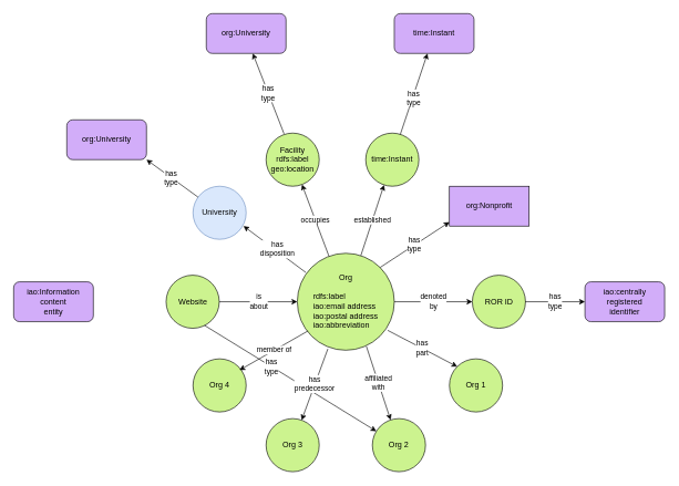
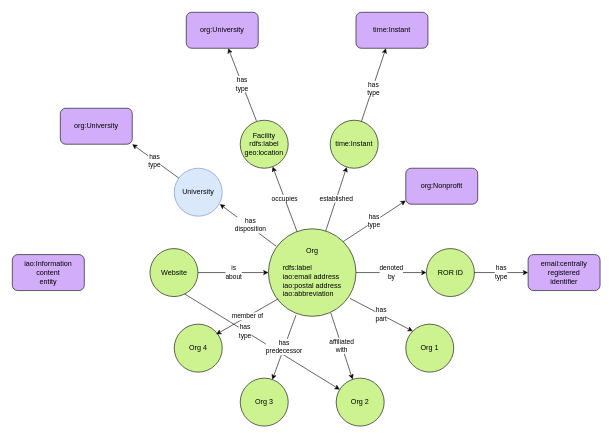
  <mxCell id="0" />
  <mxCell id="1" parent="0" />
  <mxCell id="2" value="Org 2" style="ellipse;whiteSpace=wrap;html=1;aspect=fixed;fillColor=#CCF38F;" parent="1" vertex="1"><mxGeometry x="560" y="630" width="80" height="80" as="geometry" /></mxCell>
  <mxCell id="3" value="Org 1" style="ellipse;whiteSpace=wrap;html=1;aspect=fixed;fillColor=#CCF38F;" parent="1" vertex="1"><mxGeometry x="676" y="540" width="80" height="80" as="geometry" /></mxCell>
  <mxCell id="4" value="ROR ID" style="ellipse;whiteSpace=wrap;html=1;aspect=fixed;fillColor=#CCF38F;" parent="1" vertex="1"><mxGeometry x="710.5" y="414" width="80" height="80" as="geometry" /></mxCell>
  <mxCell id="5" value="University" style="ellipse;whiteSpace=wrap;html=1;aspect=fixed;fillColor=#dae8fc;strokeColor=#6c8ebf;" parent="1" vertex="1"><mxGeometry x="290" y="280" width="80" height="80" as="geometry" /></mxCell>
  <mxCell id="6" value="Org 3&lt;span style=&quot;color: rgba(0 , 0 , 0 , 0) ; font-family: monospace ; font-size: 0px&quot;&gt;%3CmxGraphModel%3E%3Croot%3E%3CmxCell%20id%3D%220%22%2F%3E%3CmxCell%20id%3D%221%22%20parent%3D%220%22%2F%3E%3CmxCell%20id%3D%222%22%20value%3D%22Org%201%22%20style%3D%22ellipse%3BwhiteSpace%3Dwrap%3Bhtml%3D1%3Baspect%3Dfixed%3BfillColor%3D%23CCF38F%3B%22%20vertex%3D%221%22%20parent%3D%221%22%3E%3CmxGeometry%20x%3D%22590%22%20y%3D%22360%22%20width%3D%2280%22%20height%3D%2280%22%20as%3D%22geometry%22%2F%3E%3C%2FmxCell%3E%3C%2Froot%3E%3C%2FmxGraphModel%3E&lt;/span&gt;" style="ellipse;whiteSpace=wrap;html=1;aspect=fixed;fillColor=#CCF38F;" parent="1" vertex="1"><mxGeometry x="400" y="630" width="80" height="80" as="geometry" /></mxCell>
  <mxCell id="7" value="is&lt;br&gt;about" style="edgeStyle=orthogonalEdgeStyle;rounded=0;orthogonalLoop=1;jettySize=auto;html=1;exitX=1;exitY=0.5;exitDx=0;exitDy=0;" parent="1" source="9" target="13" edge="1"><mxGeometry relative="1" as="geometry" /></mxCell>
  <mxCell id="8" value="has&lt;br&gt;type" style="edgeStyle=none;rounded=0;orthogonalLoop=1;jettySize=auto;html=1;exitX=0;exitY=0.5;exitDx=0;exitDy=0;" parent="1" source="9" target="2" edge="1"><mxGeometry relative="1" as="geometry" /></mxCell>
  <mxCell id="9" value="Website" style="ellipse;whiteSpace=wrap;html=1;aspect=fixed;fillColor=#CCF38F;" parent="1" vertex="1"><mxGeometry x="249.5" y="414" width="80" height="80" as="geometry" /></mxCell>
- <mxCell id="10" value="org:Nonprofit" style="whiteSpace=wrap;html=1;fillColor=#d2adf9;rounded=0;" parent="1" vertex="1"><mxGeometry x="676" y="280" width="120" height="60" as="geometry" /></mxCell>
+ <mxCell id="10" value="org:Nonprofit" style="rounded=1;whiteSpace=wrap;html=1;fillColor=#d2adf9;" parent="1" vertex="1"><mxGeometry x="676" y="280" width="120" height="60" as="geometry" /></mxCell>
  <mxCell id="11" value="has&lt;br&gt;part" style="rounded=0;orthogonalLoop=1;jettySize=auto;html=1;exitX=0.932;exitY=0.795;exitDx=0;exitDy=0;entryX=0;entryY=0;entryDx=0;entryDy=0;exitPerimeter=0;" parent="1" source="13" target="3" edge="1"><mxGeometry relative="1" as="geometry" /></mxCell>
  <mxCell id="12" value="affiliated&lt;br&gt;with" style="edgeStyle=none;rounded=0;orthogonalLoop=1;jettySize=auto;html=1;exitX=0.712;exitY=0.959;exitDx=0;exitDy=0;exitPerimeter=0;" parent="1" source="13" target="2" edge="1"><mxGeometry relative="1" as="geometry" /></mxCell>
  <mxCell id="13" value="Org&lt;br&gt;&lt;br&gt;&lt;div style=&quot;text-align: left&quot;&gt;&lt;span&gt;rdfs:label&lt;/span&gt;&lt;/div&gt;&lt;div style=&quot;text-align: left&quot;&gt;&lt;span&gt;iao:email address&lt;/span&gt;&lt;/div&gt;&lt;div style=&quot;text-align: left&quot;&gt;&lt;span&gt;iao:postal address&lt;/span&gt;&lt;/div&gt;&lt;div style=&quot;text-align: left&quot;&gt;&lt;span&gt;iao:abbreviation&lt;/span&gt;&lt;/div&gt;" style="ellipse;whiteSpace=wrap;html=1;aspect=fixed;fillColor=#CCF38F;" parent="1" vertex="1"><mxGeometry x="447" y="381" width="146" height="146" as="geometry" /></mxCell>
  <mxCell id="14" value="has&lt;br&gt;predecessor" style="endArrow=classic;html=1;exitX=0.315;exitY=0.986;exitDx=0;exitDy=0;exitPerimeter=0;" parent="1" source="13" target="6" edge="1"><mxGeometry width="50" height="50" relative="1" as="geometry"><mxPoint x="520" y="530" as="sourcePoint" /><mxPoint x="540" y="400" as="targetPoint" /></mxGeometry></mxCell>
  <mxCell id="15" value="has&lt;br&gt;type" style="endArrow=classic;html=1;entryX=0;entryY=0.9;entryDx=0;entryDy=0;entryPerimeter=0;exitX=1;exitY=0;exitDx=0;exitDy=0;" parent="1" source="13" target="10" edge="1"><mxGeometry width="50" height="50" relative="1" as="geometry"><mxPoint x="490" y="440" as="sourcePoint" /><mxPoint x="540" y="390" as="targetPoint" /></mxGeometry></mxCell>
  <mxCell id="16" value="denoted&lt;br&gt;by" style="endArrow=classic;html=1;exitX=1;exitY=0.5;exitDx=0;exitDy=0;" parent="1" source="13" target="4" edge="1"><mxGeometry width="50" height="50" relative="1" as="geometry"><mxPoint x="490" y="430" as="sourcePoint" /><mxPoint x="540" y="380" as="targetPoint" /></mxGeometry></mxCell>
  <mxCell id="17" value="" style="endArrow=classic;html=1;exitX=0.089;exitY=0.199;exitDx=0;exitDy=0;entryX=0.95;entryY=0.75;entryDx=0;entryDy=0;exitPerimeter=0;entryPerimeter=0;" parent="1" source="13" target="5" edge="1"><mxGeometry width="50" height="50" relative="1" as="geometry"><mxPoint x="490" y="590" as="sourcePoint" /><mxPoint x="540" y="540" as="targetPoint" /></mxGeometry></mxCell>
  <mxCell id="18" value="has&lt;br&gt;disposition" style="edgeLabel;html=1;align=center;verticalAlign=middle;resizable=0;points=[];" parent="17" vertex="1" connectable="0"><mxGeometry x="-0.041" y="-3" relative="1" as="geometry"><mxPoint as="offset" /></mxGeometry></mxCell>
  <mxCell id="19" value="iao:Information&lt;br&gt;content&lt;br&gt;entity" style="rounded=1;whiteSpace=wrap;html=1;fillColor=#d2adf9;" parent="1" vertex="1"><mxGeometry x="20" y="424" width="120" height="60" as="geometry" /></mxCell>
- <mxCell id="20" value="iao:centrally&lt;br&gt;registered&lt;br&gt;identifier" style="rounded=1;whiteSpace=wrap;html=1;fillColor=#d2adf9;" parent="1" vertex="1"><mxGeometry x="880" y="424" width="120" height="60" as="geometry" /></mxCell>
+ <mxCell id="20" value="email:centrally&lt;br&gt;registered&lt;br&gt;identifier" style="rounded=1;whiteSpace=wrap;html=1;fillColor=#d2adf9;" parent="1" vertex="1"><mxGeometry x="880" y="424" width="120" height="60" as="geometry" /></mxCell>
  <mxCell id="21" value="time:Instant" style="ellipse;whiteSpace=wrap;html=1;aspect=fixed;fillColor=#CCF38F;" parent="1" vertex="1"><mxGeometry x="550" y="200" width="80" height="80" as="geometry" /></mxCell>
  <mxCell id="22" value="established" style="endArrow=classic;html=1;" parent="1" source="13" target="21" edge="1"><mxGeometry width="50" height="50" relative="1" as="geometry"><mxPoint x="520" y="381" as="sourcePoint" /><mxPoint x="520" y="188" as="targetPoint" /></mxGeometry></mxCell>
  <mxCell id="23" value="time:Instant" style="rounded=1;whiteSpace=wrap;html=1;fillColor=#d2adf9;" parent="1" vertex="1"><mxGeometry x="593" y="20" width="120" height="60" as="geometry" /></mxCell>
  <mxCell id="24" value="" style="endArrow=classic;html=1;exitX=0.65;exitY=0.025;exitDx=0;exitDy=0;exitPerimeter=0;" parent="1" source="21" target="23" edge="1"><mxGeometry width="50" height="50" relative="1" as="geometry"><mxPoint x="440" y="270" as="sourcePoint" /><mxPoint x="410" y="130" as="targetPoint" /></mxGeometry></mxCell>
  <mxCell id="25" value="has&lt;br&gt;type" style="edgeLabel;html=1;align=center;verticalAlign=middle;resizable=0;points=[];" parent="24" vertex="1" connectable="0"><mxGeometry x="-0.091" y="-1" relative="1" as="geometry"><mxPoint as="offset" /></mxGeometry></mxCell>
  <mxCell id="26" value="org:University" style="rounded=1;whiteSpace=wrap;html=1;fillColor=#d2adf9;" parent="1" vertex="1"><mxGeometry x="100" y="180" width="120" height="60" as="geometry" /></mxCell>
  <mxCell id="27" value="" style="endArrow=classic;html=1;entryX=1;entryY=1;entryDx=0;entryDy=0;" parent="1" source="5" target="26" edge="1"><mxGeometry width="50" height="50" relative="1" as="geometry"><mxPoint x="410" y="610" as="sourcePoint" /><mxPoint x="280" y="690" as="targetPoint" /></mxGeometry></mxCell>
  <mxCell id="28" value="has&lt;br&gt;type" style="edgeLabel;html=1;align=center;verticalAlign=middle;resizable=0;points=[];" parent="27" vertex="1" connectable="0"><mxGeometry x="0.033" y="1" relative="1" as="geometry"><mxPoint as="offset" /></mxGeometry></mxCell>
  <mxCell id="29" value="has&lt;br&gt;type" style="endArrow=classic;html=1;entryX=0;entryY=0.5;entryDx=0;entryDy=0;" parent="1" target="20" edge="1"><mxGeometry width="50" height="50" relative="1" as="geometry"><mxPoint x="790" y="454" as="sourcePoint" /><mxPoint x="870" y="450" as="targetPoint" /></mxGeometry></mxCell>
  <mxCell id="30" value="&lt;div&gt;Facility&lt;/div&gt;&lt;div&gt;rdfs:label&lt;/div&gt;&lt;div&gt;geo:location&lt;br&gt;&lt;/div&gt;" style="ellipse;whiteSpace=wrap;html=1;aspect=fixed;fillColor=#CCF38F;" vertex="1" parent="1"><mxGeometry x="400" y="200" width="80" height="80" as="geometry" /></mxCell>
  <mxCell id="31" value="occupies" style="endArrow=classic;html=1;" edge="1" parent="1" source="13" target="30"><mxGeometry width="50" height="50" relative="1" as="geometry"><mxPoint x="603" y="464" as="sourcePoint" /><mxPoint x="457" y="282" as="targetPoint" /></mxGeometry></mxCell>
  <mxCell id="32" value="Org 4" style="ellipse;whiteSpace=wrap;html=1;aspect=fixed;fillColor=#CCF38F;" vertex="1" parent="1"><mxGeometry x="290" y="540" width="80" height="80" as="geometry" /></mxCell>
  <mxCell id="33" value="member of" style="rounded=0;orthogonalLoop=1;jettySize=auto;html=1;exitX=0.11;exitY=0.801;exitDx=0;exitDy=0;exitPerimeter=0;" edge="1" parent="1" source="13"><mxGeometry relative="1" as="geometry"><mxPoint x="593.072" y="507.07" as="sourcePoint" /><mxPoint x="360" y="557" as="targetPoint" /></mxGeometry></mxCell>
  <mxCell id="34" value="org:University" style="rounded=1;whiteSpace=wrap;html=1;fillColor=#d2adf9;" vertex="1" parent="1"><mxGeometry x="310" y="20" width="120" height="60" as="geometry" /></mxCell>
  <mxCell id="35" value="&lt;div&gt;has&lt;/div&gt;&lt;div&gt;type&lt;br&gt;&lt;/div&gt;" style="endArrow=classic;html=1;entryX=0.583;entryY=1;entryDx=0;entryDy=0;entryPerimeter=0;exitX=0.338;exitY=0.013;exitDx=0;exitDy=0;exitPerimeter=0;" edge="1" parent="1" source="30" target="34"><mxGeometry width="50" height="50" relative="1" as="geometry"><mxPoint x="429.999" y="200.001" as="sourcePoint" /><mxPoint x="389.297" y="91.948" as="targetPoint" /></mxGeometry></mxCell>
